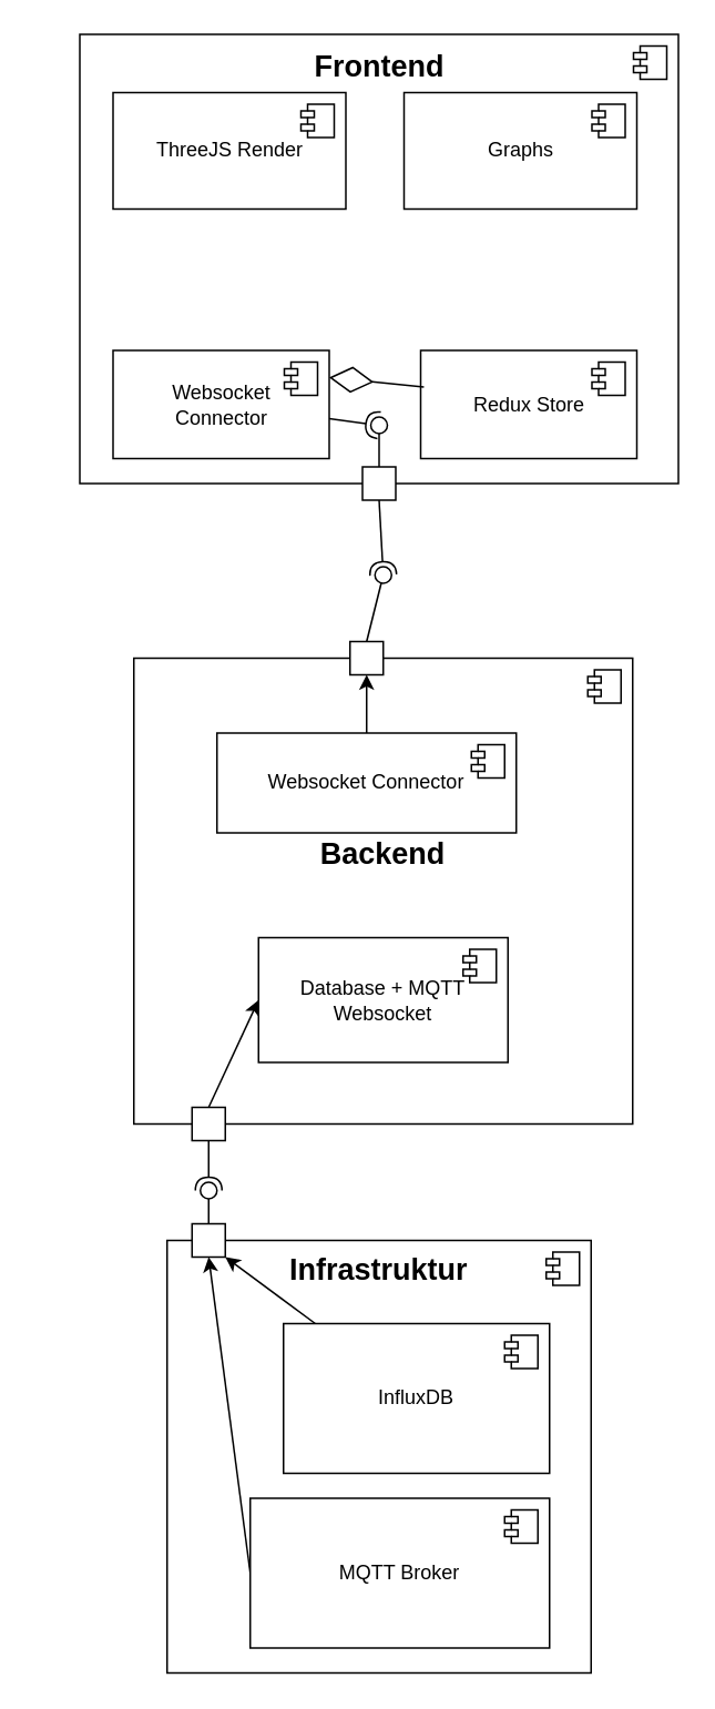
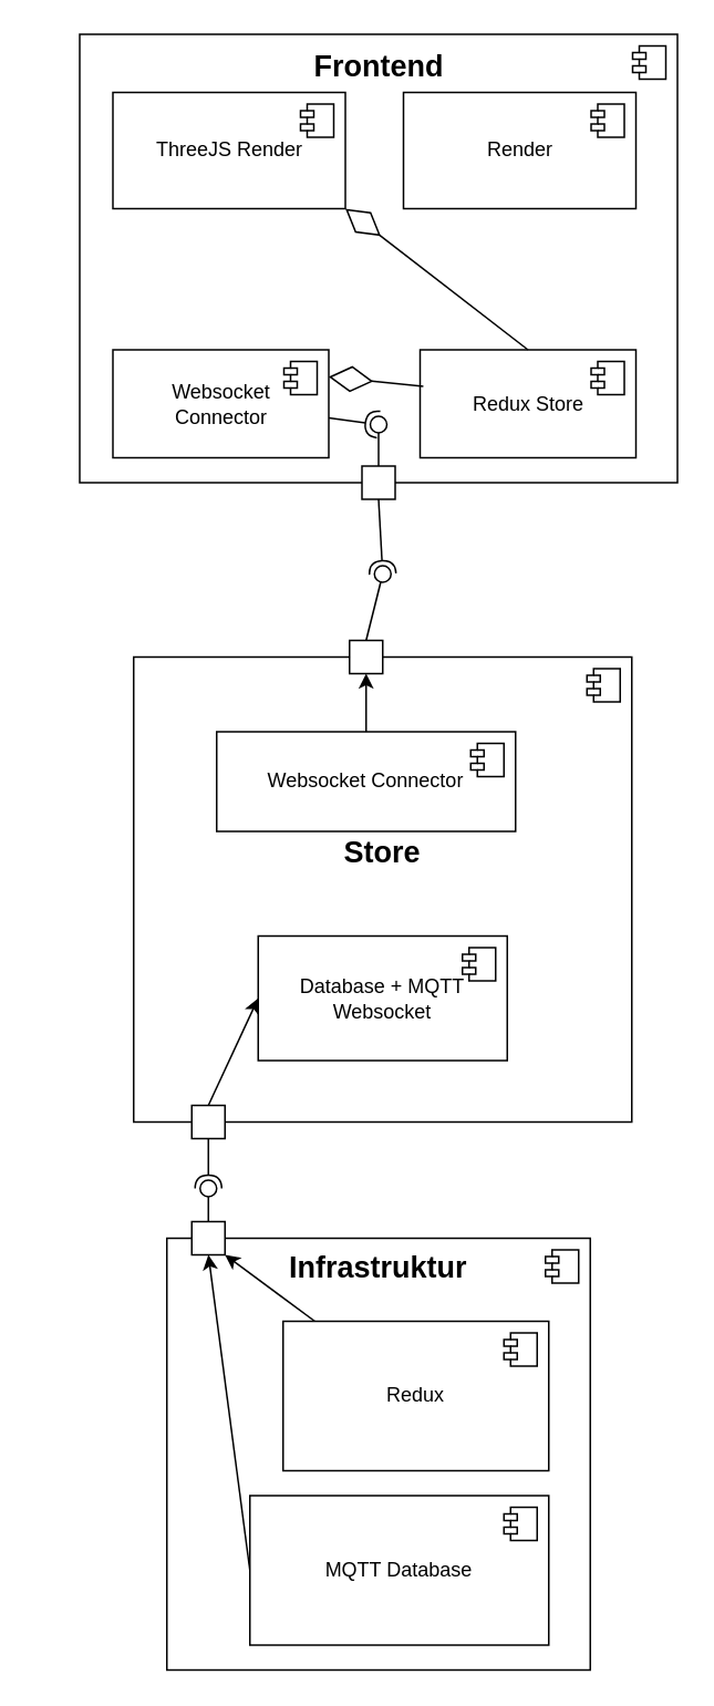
  <mxCell id="0" />
  <mxCell id="1" parent="0" />
  <mxCell id="2" value="&lt;font style=&quot;font-size: 18px;&quot;&gt;&lt;b&gt;Frontend&lt;/b&gt;&lt;/font&gt;&lt;div&gt;&lt;font style=&quot;font-size: 18px;&quot;&gt;&lt;b&gt;&lt;br&gt;&lt;/b&gt;&lt;/font&gt;&lt;/div&gt;&lt;div&gt;&lt;font style=&quot;font-size: 18px;&quot;&gt;&lt;b&gt;&lt;br&gt;&lt;/b&gt;&lt;/font&gt;&lt;/div&gt;&lt;div&gt;&lt;font style=&quot;font-size: 18px;&quot;&gt;&lt;b&gt;&lt;br&gt;&lt;/b&gt;&lt;/font&gt;&lt;/div&gt;&lt;div&gt;&lt;font style=&quot;font-size: 18px;&quot;&gt;&lt;b&gt;&lt;br&gt;&lt;/b&gt;&lt;/font&gt;&lt;/div&gt;&lt;div&gt;&lt;font style=&quot;font-size: 18px;&quot;&gt;&lt;b&gt;&lt;br&gt;&lt;/b&gt;&lt;/font&gt;&lt;/div&gt;&lt;div&gt;&lt;font style=&quot;font-size: 18px;&quot;&gt;&lt;b&gt;&lt;br&gt;&lt;/b&gt;&lt;/font&gt;&lt;/div&gt;&lt;div&gt;&lt;font style=&quot;font-size: 18px;&quot;&gt;&lt;b&gt;&lt;br&gt;&lt;/b&gt;&lt;/font&gt;&lt;/div&gt;&lt;div&gt;&lt;font style=&quot;font-size: 18px;&quot;&gt;&lt;b&gt;&lt;br&gt;&lt;/b&gt;&lt;/font&gt;&lt;/div&gt;&lt;div&gt;&lt;font style=&quot;font-size: 18px;&quot;&gt;&lt;b&gt;&lt;br&gt;&lt;/b&gt;&lt;/font&gt;&lt;/div&gt;&lt;div&gt;&lt;font style=&quot;font-size: 18px;&quot;&gt;&lt;b&gt;&lt;br&gt;&lt;/b&gt;&lt;/font&gt;&lt;/div&gt;&lt;div&gt;&lt;br&gt;&lt;/div&gt;" style="html=1;dropTarget=0;whiteSpace=wrap;" vertex="1" parent="1"><mxGeometry x="47.5" y="20" width="360" height="270" as="geometry" /></mxCell>
  <mxCell id="3" value="" style="shape=module;jettyWidth=8;jettyHeight=4;" vertex="1" parent="2"><mxGeometry x="1" width="20" height="20" relative="1" as="geometry"><mxPoint x="-27" y="7" as="offset" /></mxGeometry></mxCell>
- <mxCell id="4" value="&lt;b&gt;&lt;font style=&quot;font-size: 18px;&quot;&gt;Backend&lt;/font&gt;&lt;/b&gt;&lt;div&gt;&lt;b&gt;&lt;font style=&quot;font-size: 18px;&quot;&gt;&lt;br&gt;&lt;/font&gt;&lt;/b&gt;&lt;/div&gt;&lt;div&gt;&lt;b&gt;&lt;font style=&quot;font-size: 18px;&quot;&gt;&lt;br&gt;&lt;/font&gt;&lt;/b&gt;&lt;/div&gt;" style="html=1;dropTarget=0;whiteSpace=wrap;" vertex="1" parent="1"><mxGeometry x="80" y="395" width="300" height="280" as="geometry" /></mxCell>
+ <mxCell id="4" value="&lt;b&gt;&lt;font style=&quot;font-size: 18px;&quot;&gt;Store&lt;/font&gt;&lt;/b&gt;&lt;div&gt;&lt;b&gt;&lt;font style=&quot;font-size: 18px;&quot;&gt;&lt;br&gt;&lt;/font&gt;&lt;/b&gt;&lt;/div&gt;&lt;div&gt;&lt;b&gt;&lt;font style=&quot;font-size: 18px;&quot;&gt;&lt;br&gt;&lt;/font&gt;&lt;/b&gt;&lt;/div&gt;" style="html=1;dropTarget=0;whiteSpace=wrap;" vertex="1" parent="1"><mxGeometry x="80" y="395" width="300" height="280" as="geometry" /></mxCell>
  <mxCell id="5" value="" style="shape=module;jettyWidth=8;jettyHeight=4;" vertex="1" parent="4"><mxGeometry x="1" width="20" height="20" relative="1" as="geometry"><mxPoint x="-27" y="7" as="offset" /></mxGeometry></mxCell>
  <mxCell id="6" value="&lt;b&gt;&lt;font style=&quot;font-size: 18px;&quot;&gt;Infrastruktur&lt;/font&gt;&lt;/b&gt;&lt;div&gt;&lt;b&gt;&lt;font style=&quot;font-size: 18px;&quot;&gt;&lt;br&gt;&lt;/font&gt;&lt;/b&gt;&lt;/div&gt;&lt;div&gt;&lt;b&gt;&lt;font style=&quot;font-size: 18px;&quot;&gt;&lt;br&gt;&lt;/font&gt;&lt;/b&gt;&lt;/div&gt;&lt;div&gt;&lt;b&gt;&lt;font style=&quot;font-size: 18px;&quot;&gt;&lt;br&gt;&lt;/font&gt;&lt;/b&gt;&lt;/div&gt;&lt;div&gt;&lt;b&gt;&lt;font style=&quot;font-size: 18px;&quot;&gt;&lt;br&gt;&lt;/font&gt;&lt;/b&gt;&lt;/div&gt;&lt;div&gt;&lt;b&gt;&lt;font style=&quot;font-size: 18px;&quot;&gt;&lt;br&gt;&lt;/font&gt;&lt;/b&gt;&lt;/div&gt;&lt;div&gt;&lt;b&gt;&lt;font style=&quot;font-size: 18px;&quot;&gt;&lt;br&gt;&lt;/font&gt;&lt;/b&gt;&lt;/div&gt;&lt;div&gt;&lt;b&gt;&lt;font style=&quot;font-size: 18px;&quot;&gt;&lt;br&gt;&lt;/font&gt;&lt;/b&gt;&lt;/div&gt;&lt;div&gt;&lt;b&gt;&lt;font style=&quot;font-size: 18px;&quot;&gt;&lt;br&gt;&lt;/font&gt;&lt;/b&gt;&lt;/div&gt;&lt;div&gt;&lt;b&gt;&lt;font style=&quot;font-size: 18px;&quot;&gt;&lt;br&gt;&lt;/font&gt;&lt;/b&gt;&lt;/div&gt;&lt;div&gt;&lt;br&gt;&lt;/div&gt;&lt;div&gt;&lt;br&gt;&lt;/div&gt;" style="html=1;dropTarget=0;whiteSpace=wrap;" vertex="1" parent="1"><mxGeometry x="100" y="745" width="255" height="260" as="geometry" /></mxCell>
  <mxCell id="7" value="" style="shape=module;jettyWidth=8;jettyHeight=4;" vertex="1" parent="6"><mxGeometry x="1" width="20" height="20" relative="1" as="geometry"><mxPoint x="-27" y="7" as="offset" /></mxGeometry></mxCell>
  <mxCell id="8" style="rounded=0;orthogonalLoop=1;jettySize=auto;html=1;entryX=1;entryY=1;entryDx=0;entryDy=0;" edge="1" parent="1" source="9" target="32"><mxGeometry relative="1" as="geometry" /></mxCell>
- <mxCell id="9" value="InfluxDB" style="html=1;dropTarget=0;whiteSpace=wrap;" vertex="1" parent="1"><mxGeometry x="170" y="795" width="160" height="90" as="geometry" /></mxCell>
+ <mxCell id="9" value="Redux" style="html=1;dropTarget=0;whiteSpace=wrap;" vertex="1" parent="1"><mxGeometry x="170" y="795" width="160" height="90" as="geometry" /></mxCell>
  <mxCell id="10" value="" style="shape=module;jettyWidth=8;jettyHeight=4;" vertex="1" parent="9"><mxGeometry x="1" width="20" height="20" relative="1" as="geometry"><mxPoint x="-27" y="7" as="offset" /></mxGeometry></mxCell>
  <mxCell id="11" style="rounded=0;orthogonalLoop=1;jettySize=auto;html=1;entryX=0.5;entryY=1;entryDx=0;entryDy=0;exitX=0;exitY=0.5;exitDx=0;exitDy=0;" edge="1" parent="1" source="12" target="32"><mxGeometry relative="1" as="geometry" /></mxCell>
- <mxCell id="12" value="MQTT Broker" style="html=1;dropTarget=0;whiteSpace=wrap;" vertex="1" parent="1"><mxGeometry x="150" y="900" width="180" height="90" as="geometry" /></mxCell>
+ <mxCell id="12" value="MQTT Database" style="html=1;dropTarget=0;whiteSpace=wrap;" vertex="1" parent="1"><mxGeometry x="150" y="900" width="180" height="90" as="geometry" /></mxCell>
  <mxCell id="13" value="" style="shape=module;jettyWidth=8;jettyHeight=4;" vertex="1" parent="12"><mxGeometry x="1" width="20" height="20" relative="1" as="geometry"><mxPoint x="-27" y="7" as="offset" /></mxGeometry></mxCell>
  <mxCell id="14" value="Database + MQTT Websocket" style="html=1;dropTarget=0;whiteSpace=wrap;" vertex="1" parent="1"><mxGeometry x="155" y="563" width="150" height="75" as="geometry" /></mxCell>
  <mxCell id="15" value="" style="shape=module;jettyWidth=8;jettyHeight=4;" vertex="1" parent="14"><mxGeometry x="1" width="20" height="20" relative="1" as="geometry"><mxPoint x="-27" y="7" as="offset" /></mxGeometry></mxCell>
  <mxCell id="16" value="" style="rounded=0;orthogonalLoop=1;jettySize=auto;html=1;endArrow=halfCircle;endFill=0;endSize=6;strokeWidth=1;sketch=0;exitX=0.5;exitY=1;exitDx=0;exitDy=0;" edge="1" parent="1" source="28"><mxGeometry relative="1" as="geometry"><mxPoint x="525" y="555" as="sourcePoint" /><mxPoint x="230" y="345" as="targetPoint" /></mxGeometry></mxCell>
  <mxCell id="17" value="" style="rounded=0;orthogonalLoop=1;jettySize=auto;html=1;endArrow=oval;endFill=0;sketch=0;sourcePerimeterSpacing=0;targetPerimeterSpacing=0;endSize=10;exitX=0.5;exitY=0;exitDx=0;exitDy=0;" edge="1" parent="1" source="27"><mxGeometry relative="1" as="geometry"><mxPoint x="485" y="555" as="sourcePoint" /><mxPoint x="230" y="345" as="targetPoint" /></mxGeometry></mxCell>
  <mxCell id="18" value="" style="ellipse;whiteSpace=wrap;html=1;align=center;aspect=fixed;fillColor=none;strokeColor=none;resizable=0;perimeter=centerPerimeter;rotatable=0;allowArrows=0;points=[];outlineConnect=1;" vertex="1" parent="1"><mxGeometry x="25" y="890" width="10" height="10" as="geometry" /></mxCell>
  <mxCell id="19" style="rounded=0;orthogonalLoop=1;jettySize=auto;html=1;entryX=0;entryY=0.5;entryDx=0;entryDy=0;exitX=0.5;exitY=0;exitDx=0;exitDy=0;" edge="1" parent="1" source="20" target="14"><mxGeometry relative="1" as="geometry"><Array as="points" /></mxGeometry></mxCell>
  <mxCell id="20" value="" style="rounded=0;whiteSpace=wrap;html=1;" vertex="1" parent="1"><mxGeometry x="115" y="665" width="20" height="20" as="geometry" /></mxCell>
  <mxCell id="21" value="Websocket&lt;div&gt;Connector&lt;/div&gt;" style="html=1;dropTarget=0;whiteSpace=wrap;" vertex="1" parent="1"><mxGeometry x="67.5" y="210" width="130" height="65" as="geometry" /></mxCell>
  <mxCell id="22" value="" style="shape=module;jettyWidth=8;jettyHeight=4;" vertex="1" parent="21"><mxGeometry x="1" width="20" height="20" relative="1" as="geometry"><mxPoint x="-27" y="7" as="offset" /></mxGeometry></mxCell>
  <mxCell id="23" value="ThreeJS Render" style="html=1;dropTarget=0;whiteSpace=wrap;" vertex="1" parent="1"><mxGeometry x="67.5" y="55" width="140" height="70" as="geometry" /></mxCell>
  <mxCell id="24" value="" style="shape=module;jettyWidth=8;jettyHeight=4;" vertex="1" parent="23"><mxGeometry x="1" width="20" height="20" relative="1" as="geometry"><mxPoint x="-27" y="7" as="offset" /></mxGeometry></mxCell>
- <mxCell id="25" value="Graphs" style="html=1;dropTarget=0;whiteSpace=wrap;" vertex="1" parent="1"><mxGeometry x="242.5" y="55" width="140" height="70" as="geometry" /></mxCell>
+ <mxCell id="25" value="Render" style="html=1;dropTarget=0;whiteSpace=wrap;" vertex="1" parent="1"><mxGeometry x="242.5" y="55" width="140" height="70" as="geometry" /></mxCell>
  <mxCell id="26" value="" style="shape=module;jettyWidth=8;jettyHeight=4;" vertex="1" parent="25"><mxGeometry x="1" width="20" height="20" relative="1" as="geometry"><mxPoint x="-27" y="7" as="offset" /></mxGeometry></mxCell>
  <mxCell id="27" value="" style="rounded=0;whiteSpace=wrap;html=1;" vertex="1" parent="1"><mxGeometry x="210" y="385" width="20" height="20" as="geometry" /></mxCell>
  <mxCell id="28" value="" style="rounded=0;whiteSpace=wrap;html=1;" vertex="1" parent="1"><mxGeometry x="217.5" y="280" width="20" height="20" as="geometry" /></mxCell>
  <mxCell id="29" value="" style="rounded=0;orthogonalLoop=1;jettySize=auto;html=1;endArrow=halfCircle;endFill=0;endSize=6;strokeWidth=1;sketch=0;exitX=0.5;exitY=1;exitDx=0;exitDy=0;" edge="1" parent="1" source="20"><mxGeometry relative="1" as="geometry"><mxPoint x="515" y="605" as="sourcePoint" /><mxPoint x="125" y="715" as="targetPoint" /></mxGeometry></mxCell>
  <mxCell id="30" value="" style="rounded=0;orthogonalLoop=1;jettySize=auto;html=1;endArrow=oval;endFill=0;sketch=0;sourcePerimeterSpacing=0;targetPerimeterSpacing=0;endSize=10;exitX=0.5;exitY=0;exitDx=0;exitDy=0;" edge="1" parent="1" source="32"><mxGeometry relative="1" as="geometry"><mxPoint x="65" y="905" as="sourcePoint" /><mxPoint x="125" y="715" as="targetPoint" /><Array as="points" /></mxGeometry></mxCell>
  <mxCell id="31" value="" style="ellipse;whiteSpace=wrap;html=1;align=center;aspect=fixed;fillColor=none;strokeColor=none;resizable=0;perimeter=centerPerimeter;rotatable=0;allowArrows=0;points=[];outlineConnect=1;" vertex="1" parent="1"><mxGeometry x="20" y="960" width="10" height="10" as="geometry" /></mxCell>
  <mxCell id="32" value="" style="rounded=0;whiteSpace=wrap;html=1;" vertex="1" parent="1"><mxGeometry x="115" y="735" width="20" height="20" as="geometry" /></mxCell>
  <mxCell id="33" value="Redux Store" style="html=1;dropTarget=0;whiteSpace=wrap;" vertex="1" parent="1"><mxGeometry x="252.5" y="210" width="130" height="65" as="geometry" /></mxCell>
  <mxCell id="34" value="" style="shape=module;jettyWidth=8;jettyHeight=4;" vertex="1" parent="33"><mxGeometry x="1" width="20" height="20" relative="1" as="geometry"><mxPoint x="-27" y="7" as="offset" /></mxGeometry></mxCell>
  <mxCell id="35" value="" style="ellipse;whiteSpace=wrap;html=1;align=center;aspect=fixed;fillColor=none;strokeColor=none;resizable=0;perimeter=centerPerimeter;rotatable=0;allowArrows=0;points=[];outlineConnect=1;" vertex="1" parent="1"><mxGeometry x="227.5" y="130" width="10" height="10" as="geometry" /></mxCell>
  <mxCell id="36" value="" style="rounded=0;orthogonalLoop=1;jettySize=auto;html=1;endArrow=halfCircle;endFill=0;endSize=6;strokeWidth=1;sketch=0;entryX=0.312;entryY=0.324;entryDx=0;entryDy=0;entryPerimeter=0;" edge="1" target="38" parent="1" source="21"><mxGeometry relative="1" as="geometry"><mxPoint x="247.5" y="243" as="sourcePoint" /></mxGeometry></mxCell>
  <mxCell id="37" value="" style="rounded=0;orthogonalLoop=1;jettySize=auto;html=1;endArrow=oval;endFill=0;sketch=0;sourcePerimeterSpacing=0;targetPerimeterSpacing=0;endSize=10;exitX=0.5;exitY=0;exitDx=0;exitDy=0;" edge="1" target="38" parent="1" source="28"><mxGeometry relative="1" as="geometry"><mxPoint x="207.5" y="243" as="sourcePoint" /></mxGeometry></mxCell>
  <mxCell id="38" value="" style="ellipse;whiteSpace=wrap;html=1;align=center;aspect=fixed;fillColor=none;strokeColor=none;resizable=0;perimeter=centerPerimeter;rotatable=0;allowArrows=0;points=[];outlineConnect=1;" vertex="1" parent="1"><mxGeometry x="222.5" y="250" width="10" height="10" as="geometry" /></mxCell>
+ <mxCell id="39" value="" style="endArrow=diamondThin;endFill=0;endSize=24;html=1;rounded=0;entryX=1;entryY=1;entryDx=0;entryDy=0;exitX=0.5;exitY=0;exitDx=0;exitDy=0;" edge="1" parent="1" source="33" target="23"><mxGeometry width="160" relative="1" as="geometry"><mxPoint x="327.5" y="220" as="sourcePoint" /><mxPoint x="322.5" y="135" as="targetPoint" /></mxGeometry></mxCell>
  <mxCell id="40" value="" style="endArrow=diamondThin;endFill=0;endSize=24;html=1;rounded=0;entryX=1;entryY=0.25;entryDx=0;entryDy=0;exitX=0.015;exitY=0.339;exitDx=0;exitDy=0;exitPerimeter=0;" edge="1" parent="1" source="33" target="21"><mxGeometry width="160" relative="1" as="geometry"><mxPoint x="337.5" y="230" as="sourcePoint" /><mxPoint x="332.5" y="145" as="targetPoint" /></mxGeometry></mxCell>
  <mxCell id="41" style="rounded=0;orthogonalLoop=1;jettySize=auto;html=1;entryX=0.5;entryY=1;entryDx=0;entryDy=0;exitX=0.5;exitY=0;exitDx=0;exitDy=0;" edge="1" parent="1" source="42" target="27"><mxGeometry relative="1" as="geometry" /></mxCell>
  <mxCell id="42" value="Websocket Connector" style="html=1;dropTarget=0;whiteSpace=wrap;" vertex="1" parent="1"><mxGeometry x="130" y="440" width="180" height="60" as="geometry" /></mxCell>
  <mxCell id="43" value="" style="shape=module;jettyWidth=8;jettyHeight=4;" vertex="1" parent="42"><mxGeometry x="1" width="20" height="20" relative="1" as="geometry"><mxPoint x="-27" y="7" as="offset" /></mxGeometry></mxCell>
